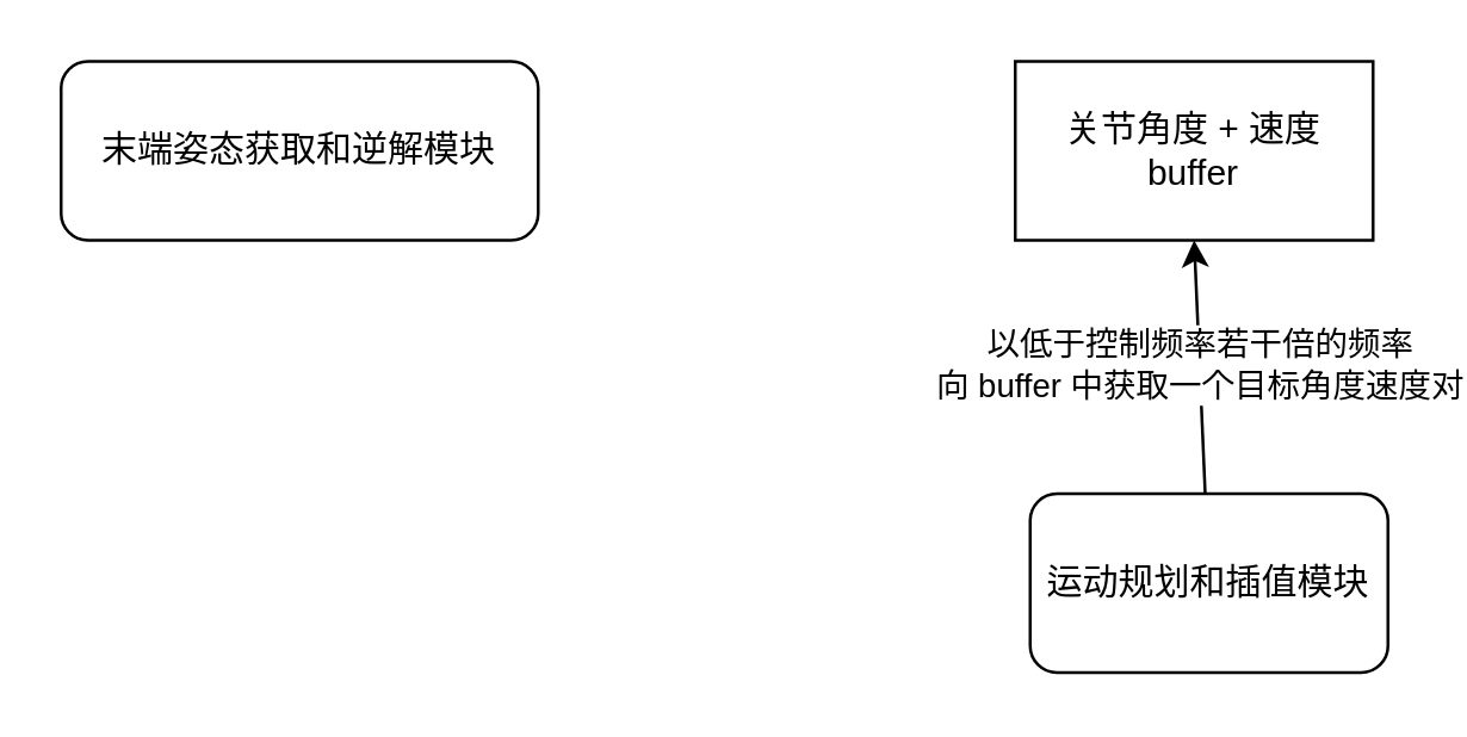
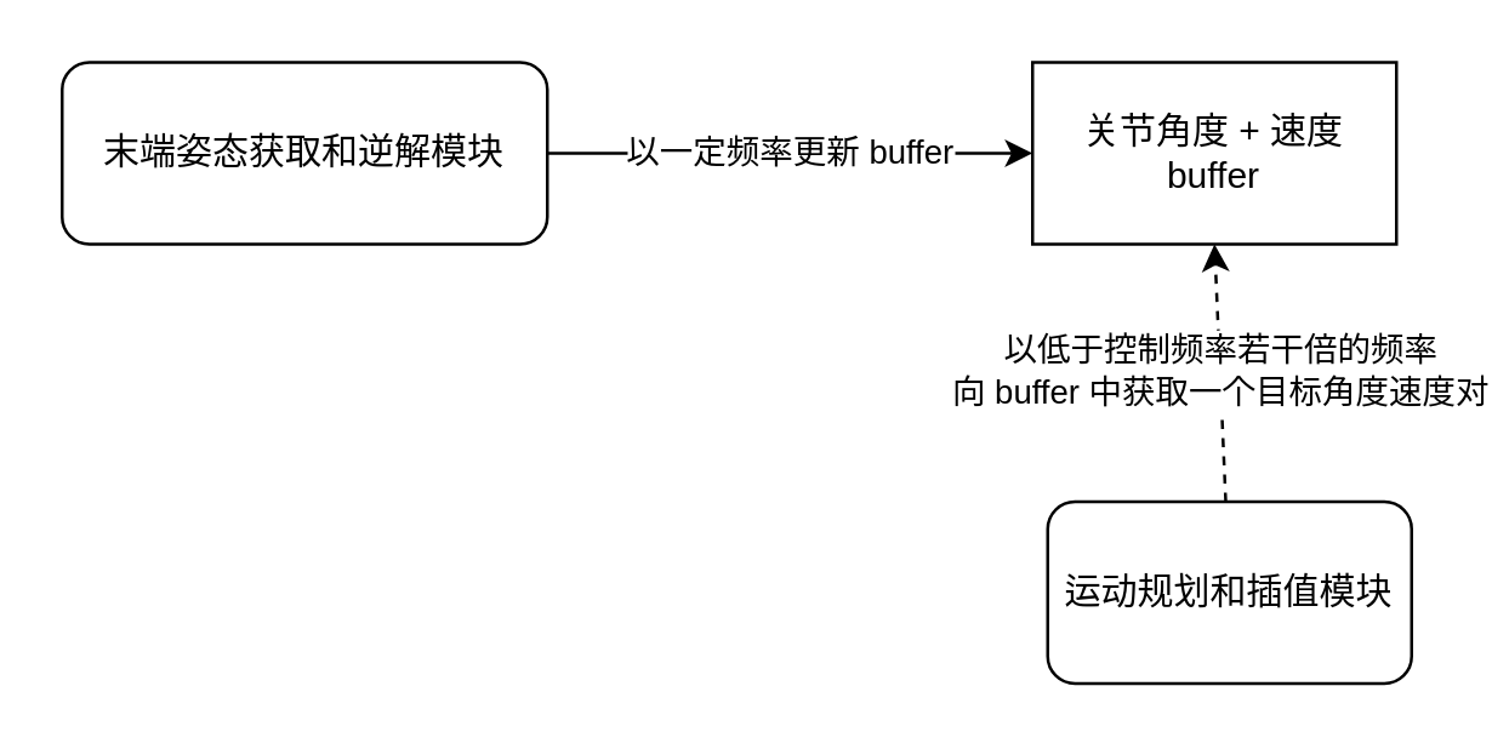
  <mxCell id="0" />
  <mxCell id="1" parent="0" />
+ <mxCell id="2" value="以一定频率更新 buffer" style="edgeStyle=none;html=1;" edge="1" parent="1" source="3" target="4"><mxGeometry relative="1" as="geometry" /></mxCell>
  <mxCell id="3" value="末端姿态获取和逆解模块" style="rounded=1;whiteSpace=wrap;html=1;" vertex="1" parent="1"><mxGeometry x="20" y="20" width="160" height="60" as="geometry" /></mxCell>
  <mxCell id="4" value="关节角度 + 速度 buffer" style="rounded=0;whiteSpace=wrap;html=1;" vertex="1" parent="1"><mxGeometry x="340" y="20" width="120" height="60" as="geometry" /></mxCell>
- <mxCell id="5" value="以低于控制频率若干倍的频率&lt;br&gt;向 buffer 中获取一个目标角度速度对" style="edgeStyle=none;html=1;entryX=0.5;entryY=1;entryDx=0;entryDy=0;" edge="1" parent="1" source="6" target="4"><mxGeometry relative="1" as="geometry" /></mxCell>
+ <mxCell id="5" value="以低于控制频率若干倍的频率&lt;br&gt;向 buffer 中获取一个目标角度速度对" style="edgeStyle=none;html=1;entryX=0.5;entryY=1;entryDx=0;entryDy=0;dashed=1;" edge="1" parent="1" source="6" target="4"><mxGeometry relative="1" as="geometry" /></mxCell>
  <mxCell id="6" value="运动规划和插值模块" style="rounded=1;whiteSpace=wrap;html=1;" vertex="1" parent="1"><mxGeometry x="345" y="165" width="120" height="60" as="geometry" /></mxCell>
